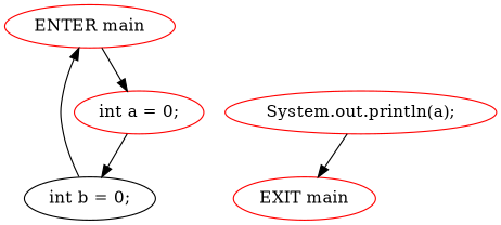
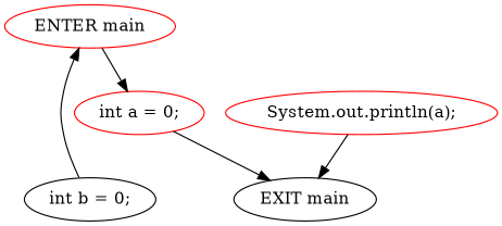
  strict digraph {
    node [color=red]
    n1 [label="ENTER main"]
    n2 [label="int a = 0;"]
    n3 [label="int b = 0;" color=""]
-   n4 [label="EXIT main"]
+   n4 [label="EXIT main" color=""]
    n5 [label="System.out.println(a);"]
    n1 -> n2
-   n2 -> n3
+   n2 -> n4
    n3 -> n1
    n5 -> n4
  }
